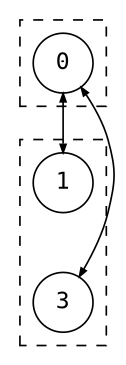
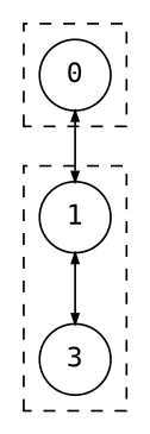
  digraph {
    node [fontname=monospace shape=circle]
    edge [arrowsize=0.5 dir=both]
    n1 [label=1]
    n2 [label=3]
    n3 [label=0]
    subgraph cluster_1 {
      style=dashed
      n1
      n2
    }
    subgraph cluster_2 {
      style=dashed
      n3
    }
    n3 -> n1
-   n3 -> n2
+   n1 -> n2
  }
